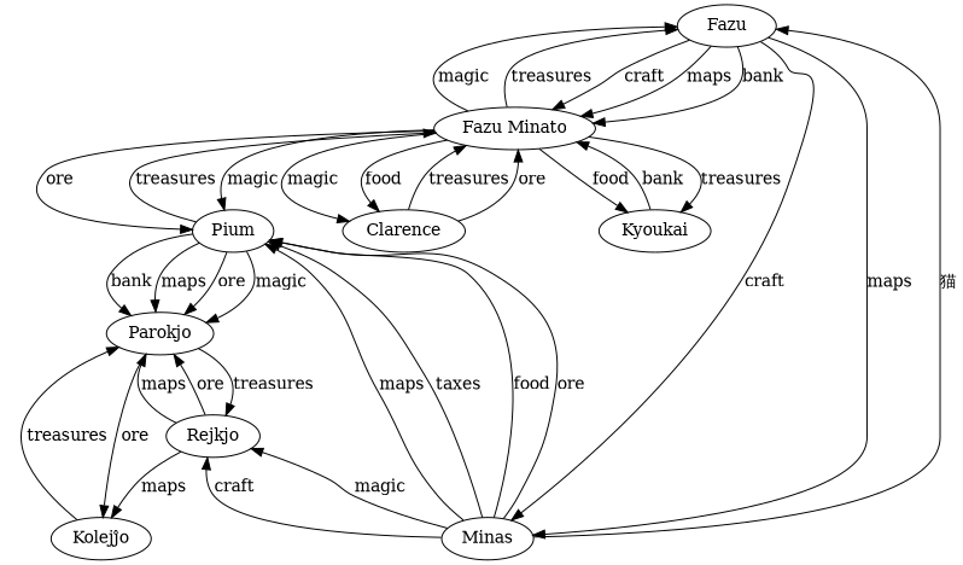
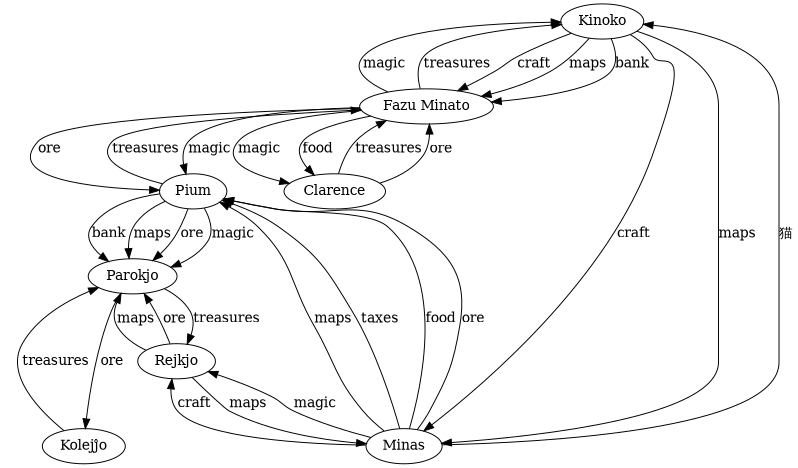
  digraph {
-   n1 [label=Fazu]
+   n1 [label=Kinoko]
    n2 [label="Fazu Minato"]
    n3 [label=Minas]
    n4 [label=Clarence]
-   n5 [label=Kyoukai]
    n6 [label=Pium]
    n7 [label=Rejkjo]
    n8 [label=Parokjo]
    n9 [label="Kolejĵo"]
    n1 -> n2 [label=craft]
    n1 -> n2 [label=maps]
    n1 -> n2 [label=bank]
    n1 -> n3 [label=craft]
    n1 -> n3 [label=maps]
    n2 -> n1 [label=magic]
    n2 -> n1 [label=treasures]
    n2 -> n4 [label=magic]
    n2 -> n4 [label=food]
-   n2 -> n5 [label=treasures]
-   n2 -> n5 [label=food]
    n2 -> n6 [label=magic]
    n2 -> n6 [label=ore]
    n3 -> n1 [label="猫"]
    n3 -> n6 [label=food]
    n3 -> n6 [label=ore]
    n3 -> n6 [label=maps]
    n3 -> n6 [label=taxes]
    n3 -> n7 [label=magic]
    n3 -> n7 [label=craft]
    n4 -> n2 [label=treasures]
    n4 -> n2 [label=ore]
-   n5 -> n2 [label=bank]
    n6 -> n2 [label=treasures]
    n6 -> n8 [label=maps]
    n6 -> n8 [label=ore]
    n6 -> n8 [label=magic]
    n6 -> n8 [label=bank]
-   n7 -> n9 [label=maps]
+   n7 -> n3 [label=maps]
    n7 -> n8 [label=maps]
    n7 -> n8 [label=ore]
    n8 -> n7 [label=treasures]
    n8 -> n9 [label=ore]
    n9 -> n8 [label=treasures]
  }
